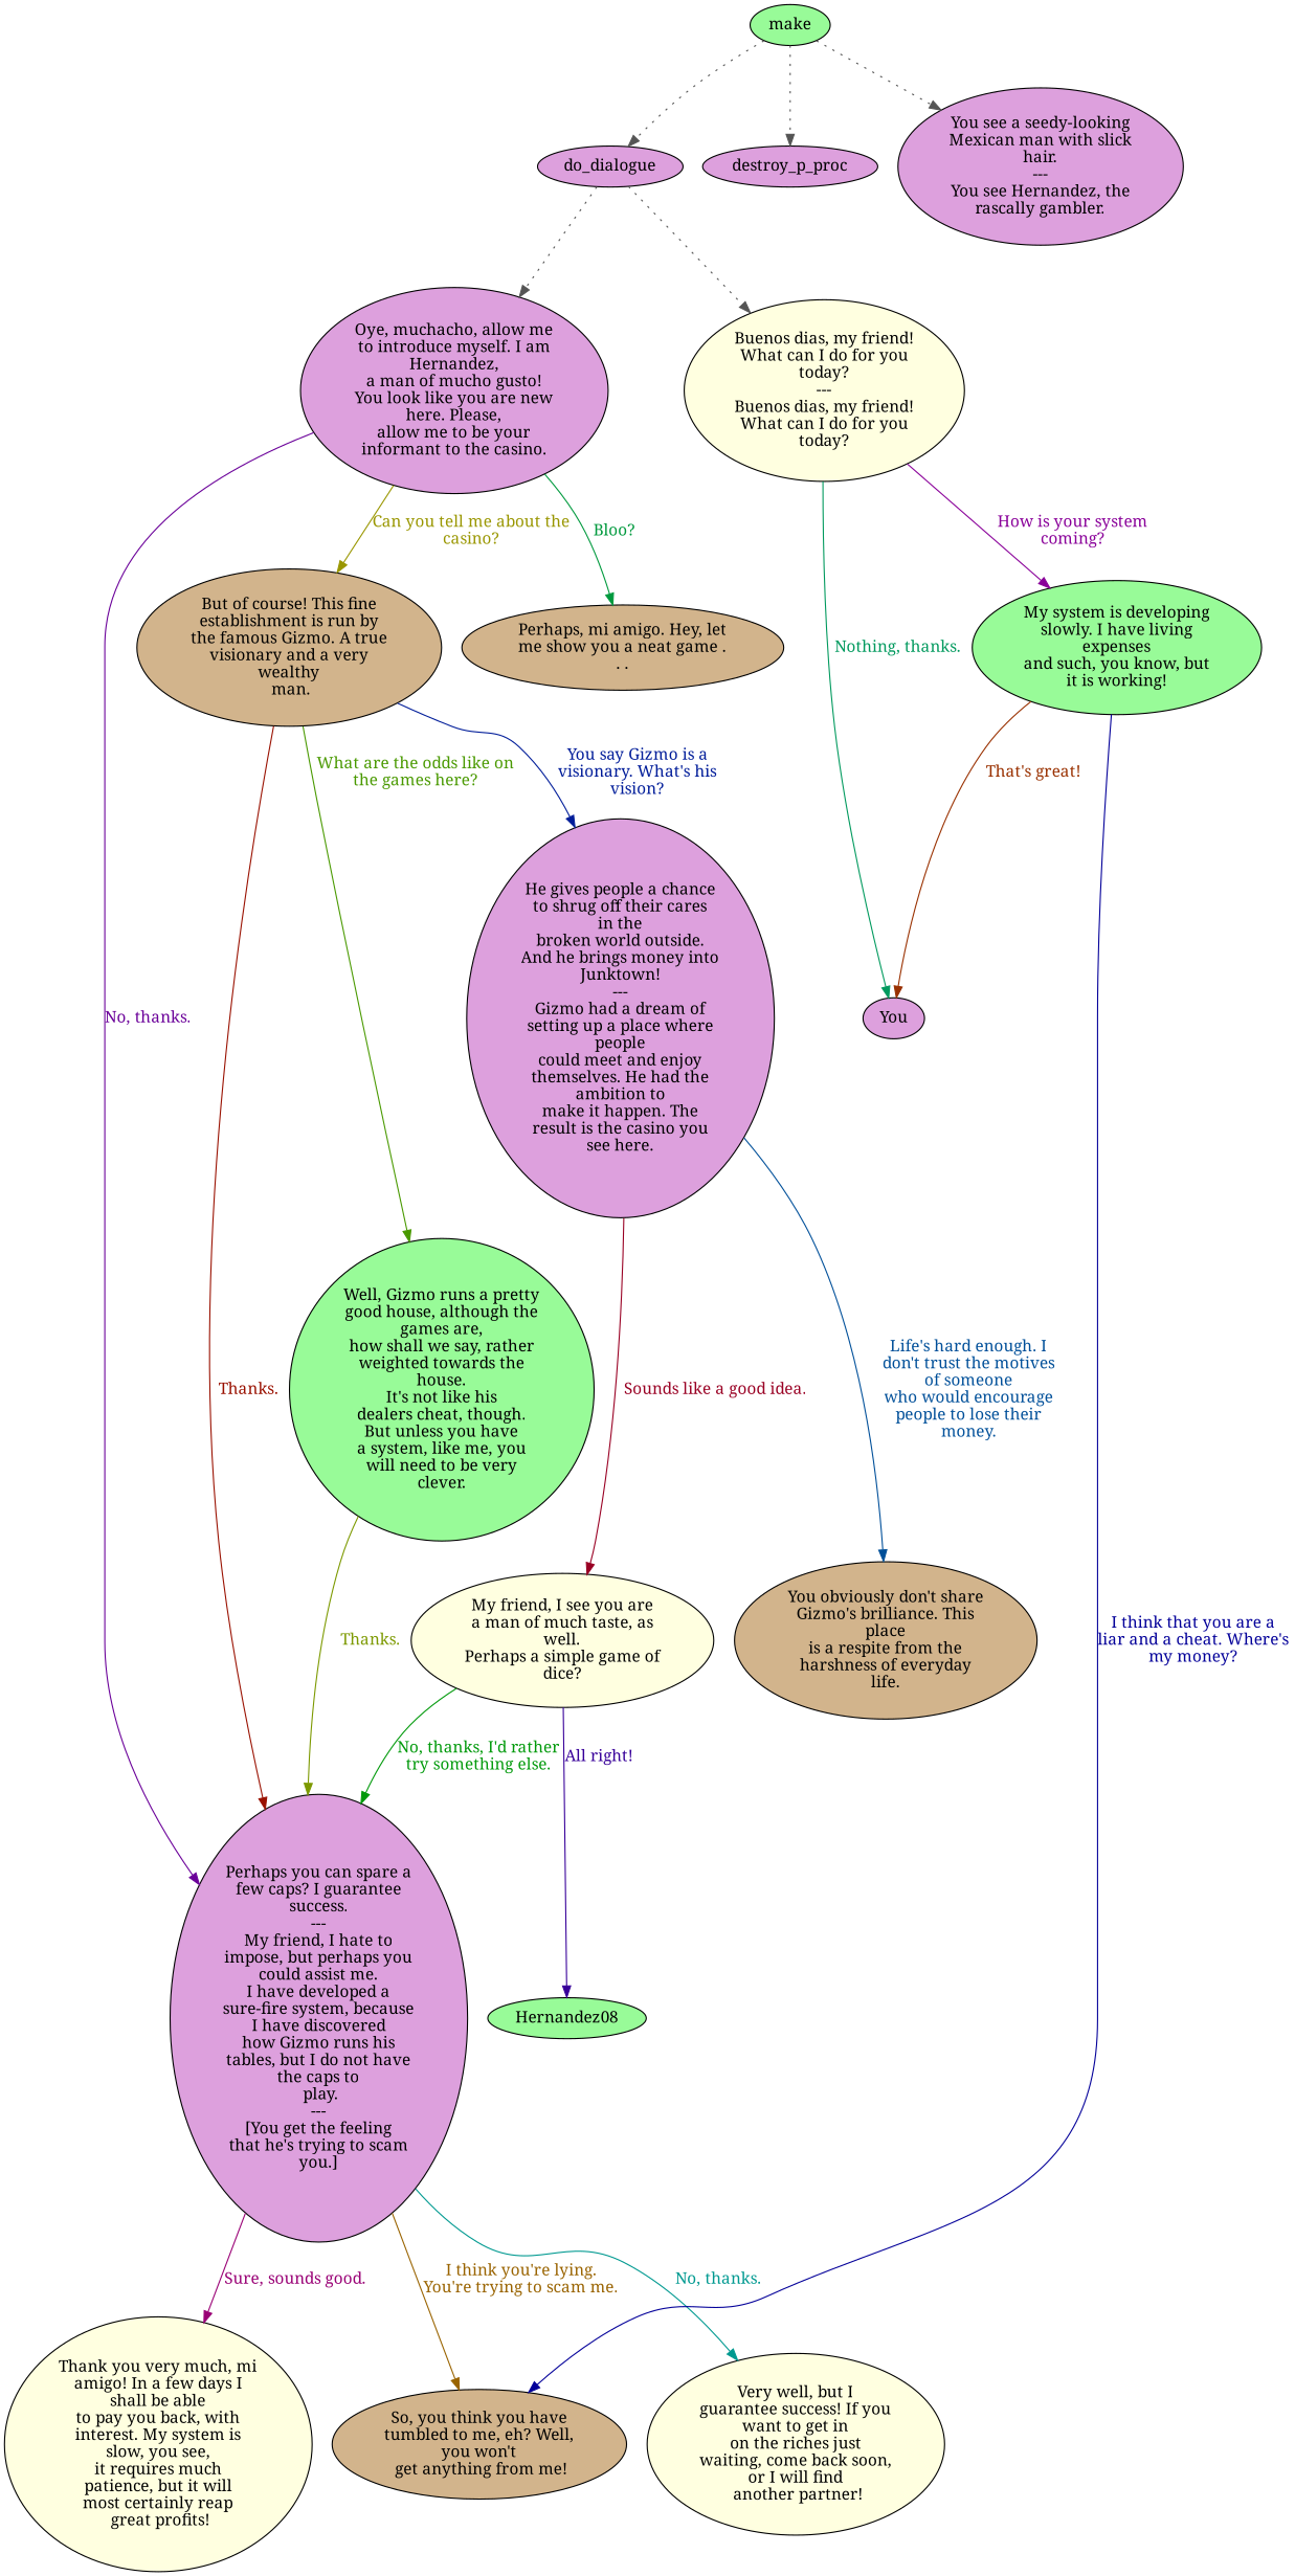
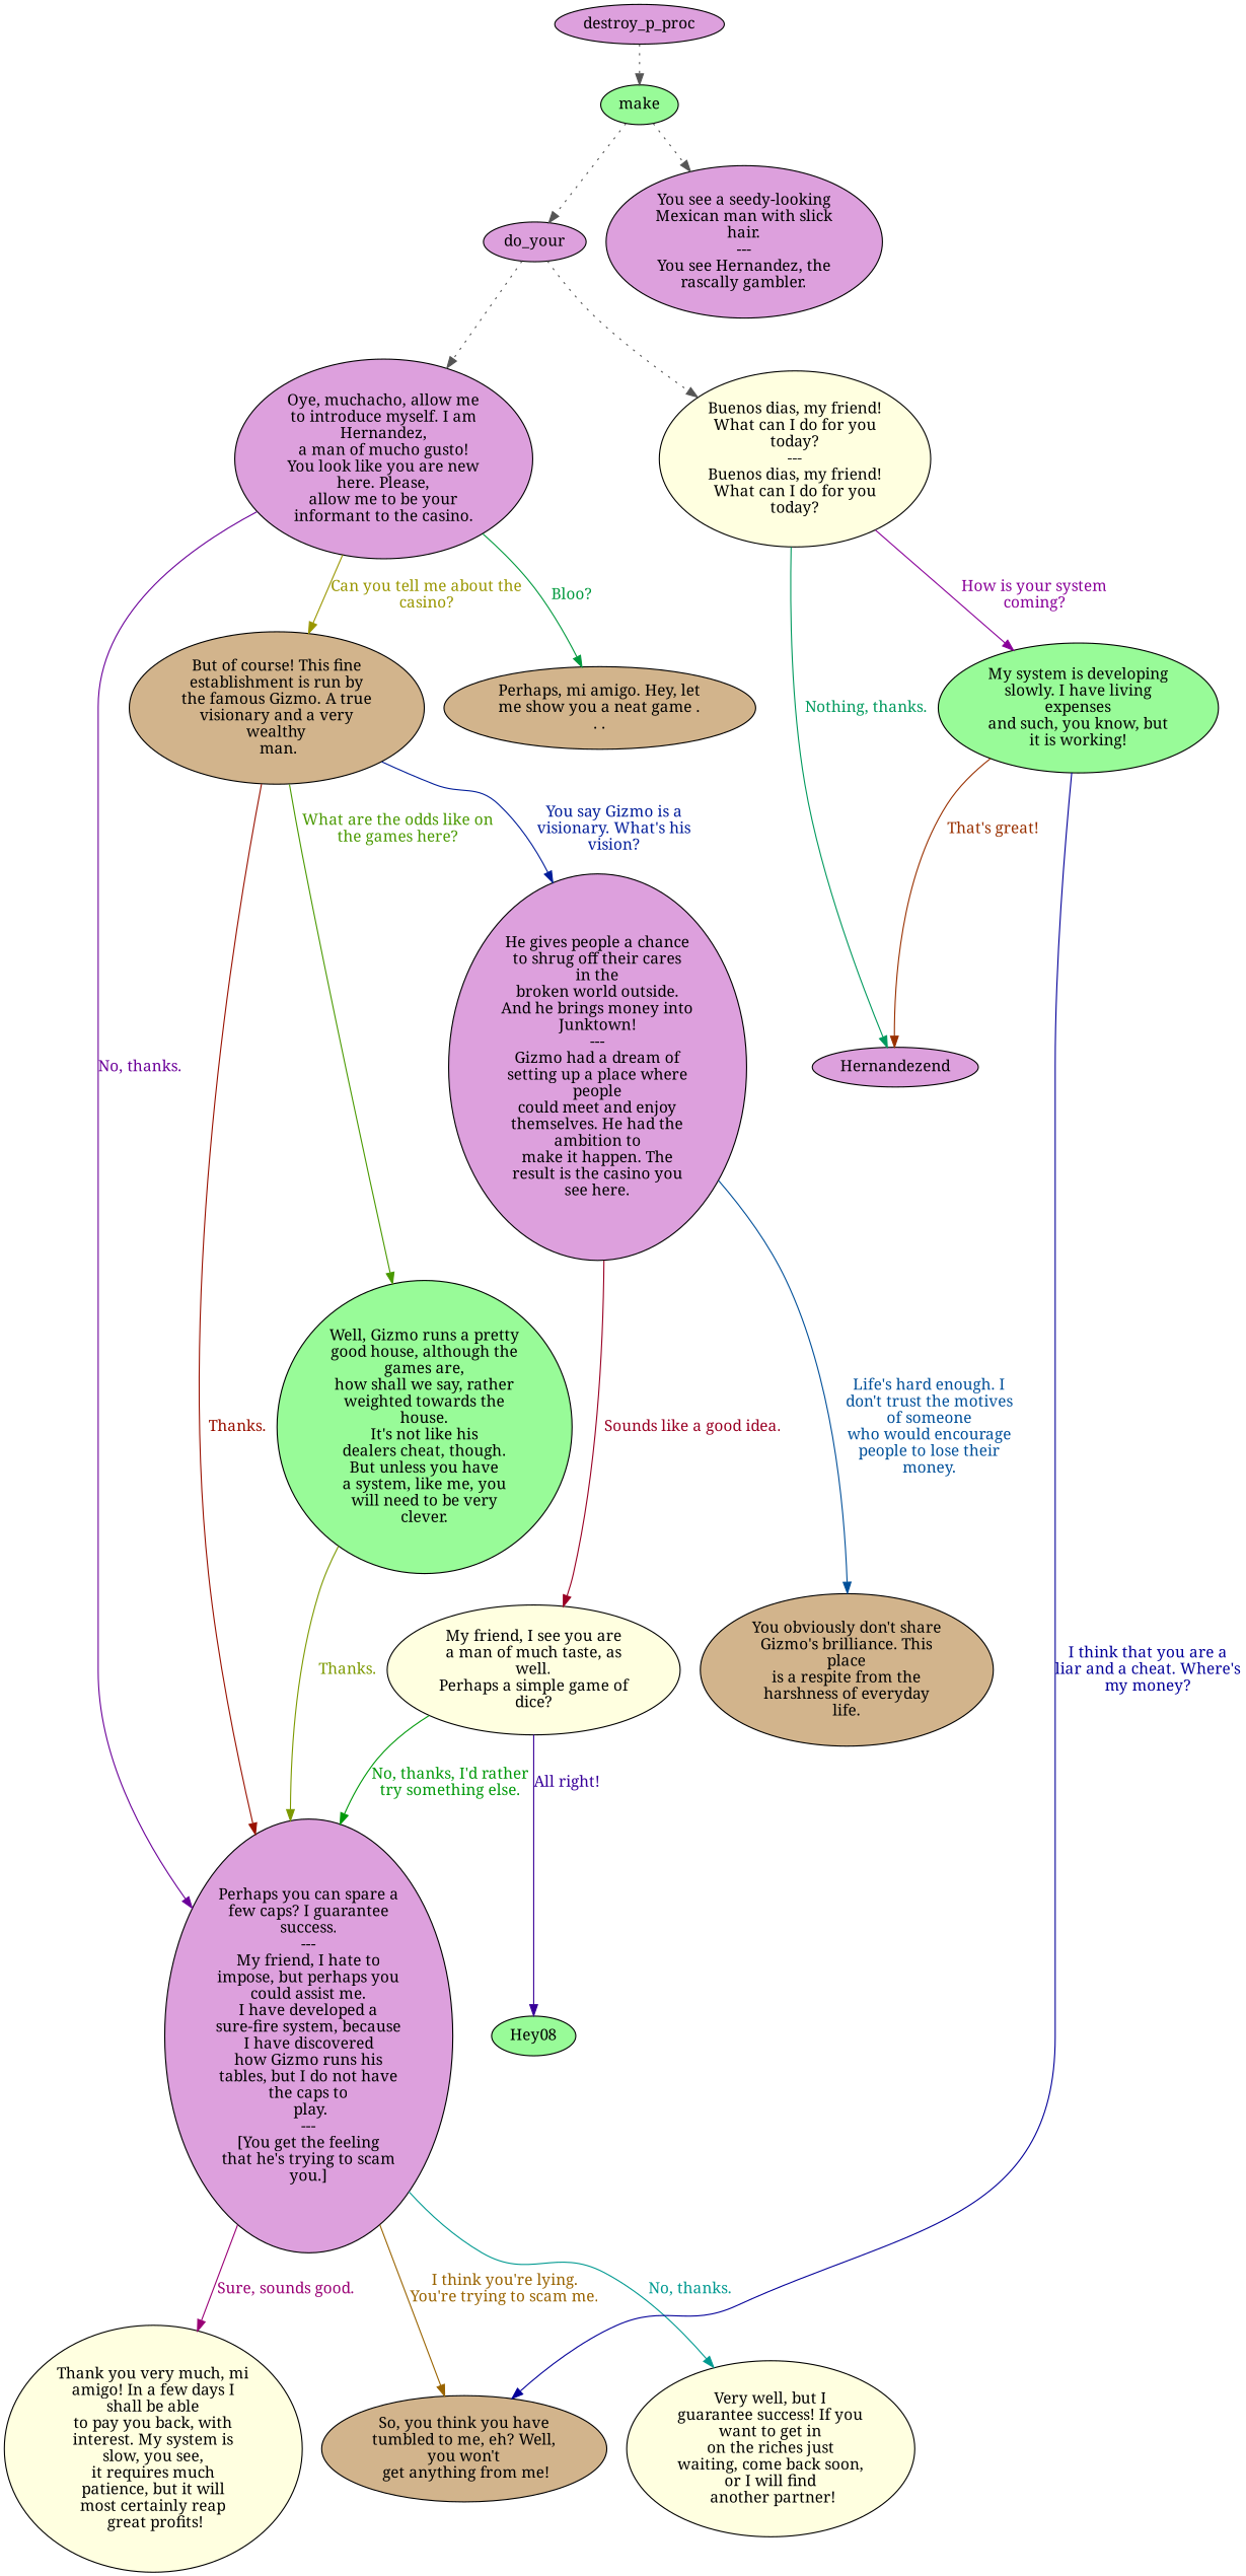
  digraph {
    fontname="Noto Serif"
    node [color="#000000" fillcolor=plum fontname="Noto Serif" style=filled]
    edge [color="#555555" fontname="Noto Serif"]
    n1 [fillcolor=palegreen label=make]
-   do_dialogue
+   do_dialogue [label=do_your]
    destroy_p_proc
    n4 [label="You see a seedy-looking\nMexican man with slick\nhair.\n---\nYou see Hernandez, the\nrascally gambler."]
    n5 [label="Oye, muchacho, allow me\nto introduce myself. I am\nHernandez,\na man of mucho gusto!\nYou look like you are new\nhere. Please,\nallow me to be your\ninformant to the casino."]
    n6 [fillcolor=lightyellow label="Buenos dias, my friend!\nWhat can I do for you\ntoday?\n---\nBuenos dias, my friend!\nWhat can I do for you\ntoday?"]
    n7 [fillcolor=tan label="But of course! This fine\nestablishment is run by\nthe famous Gizmo. A true\nvisionary and a very\nwealthy\n man."]
    n8 [label="Perhaps you can spare a\nfew caps? I guarantee\nsuccess.\n---\nMy friend, I hate to\nimpose, but perhaps you\ncould assist me.\nI have developed a\nsure-fire system, because\nI have discovered\nhow Gizmo runs his\ntables, but I do not have\nthe caps to\n play.\n---\n[You get the feeling\nthat he's trying to scam\nyou.]"]
    n9 [fillcolor=tan label="Perhaps, mi amigo. Hey, let\nme show you a neat game .\n. ."]
    n10 [fillcolor=palegreen label="My system is developing\nslowly. I have living\nexpenses\nand such, you know, but\nit is working!"]
-   Hernandezend [label=You]
+   Hernandezend
    n12 [label="He gives people a chance\nto shrug off their cares\nin the\nbroken world outside.\nAnd he brings money into\nJunktown!\n---\nGizmo had a dream of\nsetting up a place where\npeople\ncould meet and enjoy\nthemselves. He had the\nambition to\nmake it happen. The\nresult is the casino you\nsee here."]
    n13 [fillcolor=palegreen label="Well, Gizmo runs a pretty\ngood house, although the\ngames are,\nhow shall we say, rather\nweighted towards the\nhouse.\nIt's not like his\ndealers cheat, though.\nBut unless you have\na system, like me, you\nwill need to be very\nclever."]
    n14 [fillcolor=lightyellow label="Thank you very much, mi\namigo! In a few days I\nshall be able\nto pay you back, with\ninterest. My system is\nslow, you see,\nit requires much\npatience, but it will\nmost certainly reap\n great profits!"]
    n15 [fillcolor=lightyellow label="Very well, but I\nguarantee success! If you\nwant to get in\non the riches just\nwaiting, come back soon,\nor I will find\n another partner!"]
    n16 [fillcolor=tan label="So, you think you have\ntumbled to me, eh? Well,\nyou won't\n get anything from me!"]
    n17 [fillcolor=lightyellow label="My friend, I see you are\na man of much taste, as\nwell.\nPerhaps a simple game of\ndice?"]
    n18 [fillcolor=tan label="You obviously don't share\nGizmo's brilliance. This\nplace\nis a respite from the\nharshness of everyday\nlife."]
-   Hernandez08 [fillcolor=palegreen]
+   Hernandez08 [fillcolor=palegreen label=Hey08]
    n1 -> do_dialogue [style=dotted]
-   n1 -> destroy_p_proc [style=dotted]
+   destroy_p_proc -> n1 [style=dotted]
    n1 -> n4 [style=dotted]
    do_dialogue -> n5 [style=dotted]
    do_dialogue -> n6 [style=dotted]
    n5 -> n7 [color="#999600" fontcolor="#999600" label="Can you tell me about the\ncasino?"]
    n5 -> n8 [color="#6A0099" fontcolor="#6A0099" label="No, thanks."]
    n5 -> n9 [color="#00993D" fontcolor="#00993D" label="Bloo?"]
    n6 -> n10 [color="#890099" fontcolor="#890099" label="How is your system\ncoming?"]
    n6 -> Hernandezend [color="#00995D" fontcolor="#00995D" label="Nothing, thanks."]
    n7 -> n8 [color="#991000" fontcolor="#991000" label="Thanks."]
    n7 -> n12 [color="#001C99" fontcolor="#001C99" label="You say Gizmo is a\nvisionary. What's his\nvision?"]
    n7 -> n13 [color="#499900" fontcolor="#499900" label="What are the odds like on\nthe games here?"]
    n8 -> n14 [color="#990075" fontcolor="#990075" label="Sure, sounds good."]
    n8 -> n15 [color="#009990" fontcolor="#009990" label="No, thanks."]
    n8 -> n16 [color="#996300" fontcolor="#996300" label="I think you're lying.\nYou're trying to scam me."]
    n10 -> Hernandezend [color="#993000" fontcolor="#993000" label="That's great!"]
    n10 -> n16 [color="#030099" fontcolor="#030099" label="I think that you are a\nliar and a cheat. Where's\nmy money?"]
    n12 -> n17 [color="#990023" fontcolor="#990023" label="Sounds like a good idea."]
    n12 -> n18 [color="#004F99" fontcolor="#004F99" label="Life's hard enough. I\ndon't trust the motives\nof someone\nwho would encourage\npeople to lose their\nmoney."]
    n13 -> n8 [color="#7C9900" fontcolor="#7C9900" label="Thanks."]
    n17 -> n8 [color="#00990A" fontcolor="#00990A" label="No, thanks, I'd rather\ntry something else."]
    n17 -> Hernandez08 [color="#370099" fontcolor="#370099" label="All right!"]
  }
